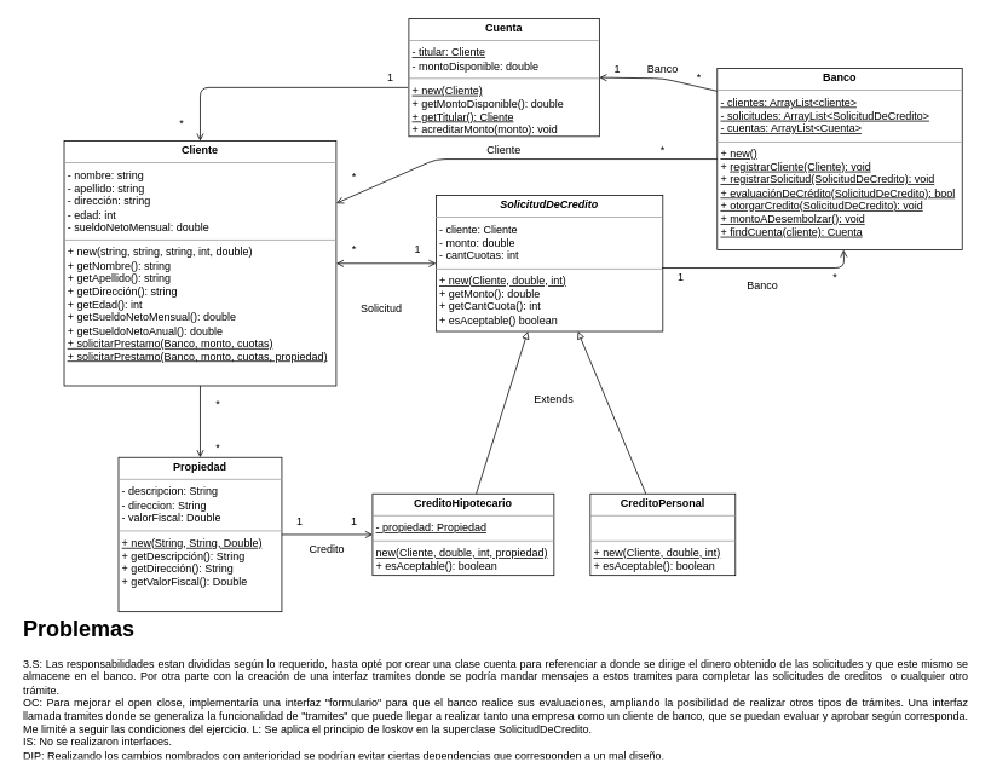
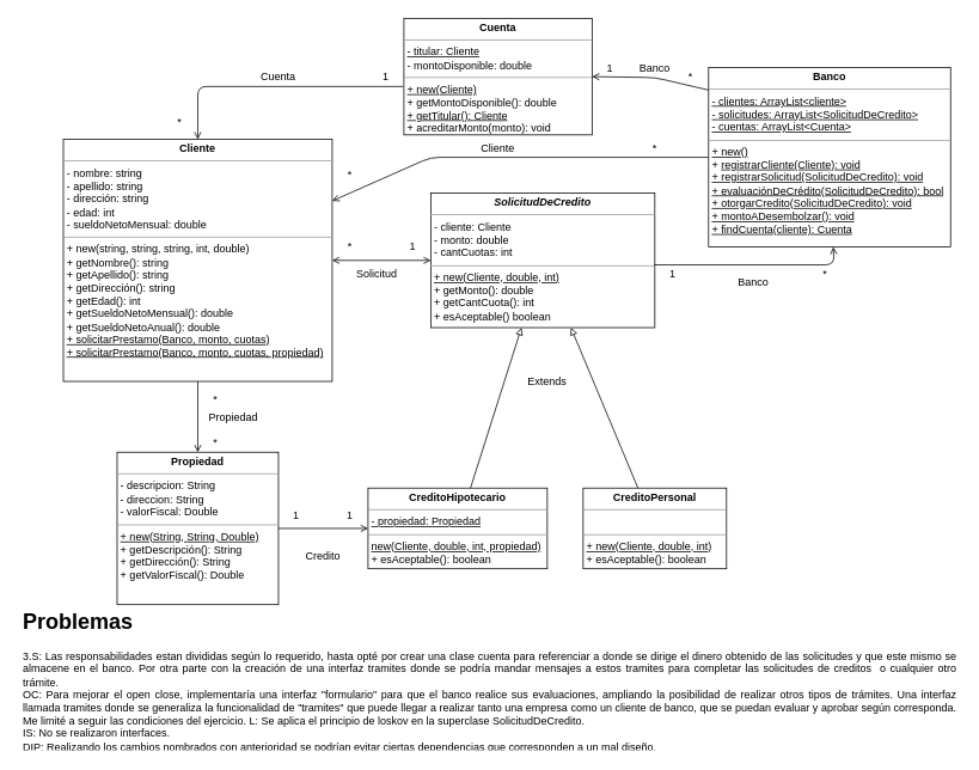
  <mxCell id="0" />
  <mxCell id="1" parent="0" />
  <mxCell id="2" value="&lt;p style=&quot;margin: 0px ; margin-top: 4px ; text-align: center&quot;&gt;&lt;b&gt;Cliente&lt;/b&gt;&lt;/p&gt;&lt;hr size=&quot;1&quot;&gt;&lt;p style=&quot;margin: 0px ; margin-left: 4px&quot;&gt;- nombre: string&lt;/p&gt;&lt;p style=&quot;margin: 0px ; margin-left: 4px&quot;&gt;- apellido: string&lt;br&gt;&lt;/p&gt;&lt;p style=&quot;margin: 0px ; margin-left: 4px&quot;&gt;- dirección: string&lt;/p&gt;&lt;p style=&quot;margin: 0px ; margin-left: 4px&quot;&gt;- edad: int&lt;/p&gt;&lt;p style=&quot;margin: 0px ; margin-left: 4px&quot;&gt;- sueldoNetoMensual: double&lt;/p&gt;&lt;hr size=&quot;1&quot;&gt;&lt;p style=&quot;margin: 0px ; margin-left: 4px&quot;&gt;+ new(string, string, string, int, double)&lt;/p&gt;&lt;p style=&quot;margin: 0px ; margin-left: 4px&quot;&gt;+ getNombre(): string&lt;/p&gt;&lt;p style=&quot;margin: 0px ; margin-left: 4px&quot;&gt;+ getApellido(): string&lt;br&gt;&lt;/p&gt;&lt;p style=&quot;margin: 0px ; margin-left: 4px&quot;&gt;+ getDirección(): string&lt;br&gt;&lt;/p&gt;&lt;p style=&quot;margin: 0px ; margin-left: 4px&quot;&gt;+ getEdad(): int&lt;br&gt;&lt;/p&gt;&lt;p style=&quot;margin: 0px ; margin-left: 4px&quot;&gt;+ getSueldoNetoMensual(): double&lt;/p&gt;&lt;p style=&quot;margin: 0px ; margin-left: 4px&quot;&gt;+ getSueldoNetoAnual(): double&lt;/p&gt;&lt;p style=&quot;margin: 0px ; margin-left: 4px&quot;&gt;&lt;u&gt;+ solicitarPrestamo(Banco, monto, cuotas)&lt;/u&gt;&lt;/p&gt;&lt;p style=&quot;margin: 0px ; margin-left: 4px&quot;&gt;&lt;u&gt;+ solicitarPrestamo(Banco, monto, cuotas, propiedad)&lt;/u&gt;&lt;/p&gt;" style="verticalAlign=top;align=left;overflow=fill;fontSize=12;fontFamily=Helvetica;html=1;" parent="1" vertex="1"><mxGeometry x="70" y="155" width="300" height="270" as="geometry" /></mxCell>
  <mxCell id="3" value="&lt;p style=&quot;margin: 0px ; margin-top: 4px ; text-align: center&quot;&gt;&lt;b&gt;Banco&lt;/b&gt;&lt;/p&gt;&lt;hr size=&quot;1&quot;&gt;&lt;p style=&quot;margin: 0px ; margin-left: 4px&quot;&gt;&lt;u&gt;- clientes: ArrayList&amp;lt;cliente&amp;gt;&lt;/u&gt;&lt;/p&gt;&lt;p style=&quot;margin: 0px ; margin-left: 4px&quot;&gt;&lt;u&gt;- solicitudes: ArrayList&amp;lt;SolicitudDeCredito&amp;gt;&lt;/u&gt;&lt;/p&gt;&lt;p style=&quot;margin: 0px ; margin-left: 4px&quot;&gt;&lt;u&gt;- cuentas: ArrayList&amp;lt;Cuenta&amp;gt;&lt;/u&gt;&lt;/p&gt;&lt;hr size=&quot;1&quot;&gt;&lt;p style=&quot;margin: 0px ; margin-left: 4px&quot;&gt;&lt;span&gt;&lt;u&gt;+ new()&lt;/u&gt;&lt;/span&gt;&lt;/p&gt;&lt;p style=&quot;margin: 0px ; margin-left: 4px&quot;&gt;+ &lt;u&gt;registrarCliente(Cliente): void&lt;/u&gt;&lt;/p&gt;&lt;p style=&quot;margin: 0px ; margin-left: 4px&quot;&gt;&lt;span&gt;&lt;u&gt;+ registrarSolicitud(SolicitudDeCredito): void&lt;/u&gt;&lt;/span&gt;&lt;/p&gt;&lt;p style=&quot;margin: 0px ; margin-left: 4px&quot;&gt;&lt;span&gt;&lt;u&gt;+ evaluaciónDeCrédito(SolicitudDeCredito): bool&lt;/u&gt;&lt;/span&gt;&lt;/p&gt;&lt;p style=&quot;margin: 0px ; margin-left: 4px&quot;&gt;&lt;u&gt;+ otorgarCredito(SolicitudDeCredito): void&lt;/u&gt;&lt;/p&gt;&lt;p style=&quot;margin: 0px ; margin-left: 4px&quot;&gt;&lt;u&gt;+ montoADesembolzar(): void&lt;/u&gt;&lt;/p&gt;&lt;p style=&quot;margin: 0px ; margin-left: 4px&quot;&gt;&lt;u&gt;+ findCuenta(cliente): Cuenta&lt;/u&gt;&lt;/p&gt;" style="verticalAlign=top;align=left;overflow=fill;fontSize=12;fontFamily=Helvetica;html=1;" parent="1" vertex="1"><mxGeometry x="790" y="75" width="270" height="200" as="geometry" /></mxCell>
  <mxCell id="4" value="&lt;p style=&quot;margin: 0px ; margin-top: 4px ; text-align: center&quot;&gt;&lt;b&gt;&lt;i&gt;SolicitudDeCredito&lt;/i&gt;&lt;/b&gt;&lt;/p&gt;&lt;hr size=&quot;1&quot;&gt;&lt;p style=&quot;margin: 0px ; margin-left: 4px&quot;&gt;- cliente: Cliente&lt;/p&gt;&lt;p style=&quot;margin: 0px ; margin-left: 4px&quot;&gt;- monto: double&lt;/p&gt;&lt;p style=&quot;margin: 0px ; margin-left: 4px&quot;&gt;- cantCuotas: int&lt;/p&gt;&lt;hr size=&quot;1&quot;&gt;&lt;p style=&quot;margin: 0px ; margin-left: 4px&quot;&gt;&lt;u&gt;+ new(Cliente, double, int)&lt;/u&gt;&lt;/p&gt;&lt;p style=&quot;margin: 0px ; margin-left: 4px&quot;&gt;+ getMonto(): double&lt;/p&gt;&lt;p style=&quot;margin: 0px ; margin-left: 4px&quot;&gt;+ getCantCuota(): int&lt;/p&gt;&lt;p style=&quot;margin: 0px ; margin-left: 4px&quot;&gt;+ esAceptable() boolean&lt;/p&gt;" style="verticalAlign=top;align=left;overflow=fill;fontSize=12;fontFamily=Helvetica;html=1;" parent="1" vertex="1"><mxGeometry x="480" y="215" width="250" height="150" as="geometry" /></mxCell>
  <mxCell id="5" value="&lt;p style=&quot;margin: 0px ; margin-top: 4px ; text-align: center&quot;&gt;&lt;b&gt;CreditoPersonal&lt;/b&gt;&lt;/p&gt;&lt;hr size=&quot;1&quot;&gt;&lt;p style=&quot;margin: 0px ; margin-left: 4px&quot;&gt;&lt;br&gt;&lt;/p&gt;&lt;hr size=&quot;1&quot;&gt;&lt;p style=&quot;margin: 0px 0px 0px 4px&quot;&gt;&lt;u&gt;+ new(Cliente, double, int)&lt;/u&gt;&lt;/p&gt;&lt;p style=&quot;margin: 0px ; margin-left: 4px&quot;&gt;+ esAceptable(): boolean&lt;/p&gt;" style="verticalAlign=top;align=left;overflow=fill;fontSize=12;fontFamily=Helvetica;html=1;" parent="1" vertex="1"><mxGeometry x="650" y="544" width="160" height="90" as="geometry" /></mxCell>
  <mxCell id="6" value="&lt;p style=&quot;margin: 0px ; margin-top: 4px ; text-align: center&quot;&gt;&lt;b&gt;CreditoHipotecario&lt;/b&gt;&lt;/p&gt;&lt;hr size=&quot;1&quot;&gt;&lt;p style=&quot;margin: 0px ; margin-left: 4px&quot;&gt;&lt;u&gt;- propiedad: Propiedad&lt;/u&gt;&lt;/p&gt;&lt;hr size=&quot;1&quot;&gt;&lt;p style=&quot;margin: 0px ; margin-left: 4px&quot;&gt;&lt;u&gt;new(Cliente, double, int, propiedad)&lt;/u&gt;&lt;/p&gt;&lt;p style=&quot;margin: 0px ; margin-left: 4px&quot;&gt;+ esAceptable(): boolean&lt;/p&gt;" style="verticalAlign=top;align=left;overflow=fill;fontSize=12;fontFamily=Helvetica;html=1;" parent="1" vertex="1"><mxGeometry x="410" y="544" width="200" height="90" as="geometry" /></mxCell>
  <mxCell id="7" value="&lt;p style=&quot;margin: 0px ; margin-top: 4px ; text-align: center&quot;&gt;&lt;b&gt;Propiedad&lt;/b&gt;&lt;/p&gt;&lt;hr size=&quot;1&quot;&gt;&lt;p style=&quot;margin: 0px ; margin-left: 4px&quot;&gt;- descripcion: String&lt;/p&gt;&lt;p style=&quot;margin: 0px ; margin-left: 4px&quot;&gt;- direccion: String&lt;/p&gt;&lt;p style=&quot;margin: 0px ; margin-left: 4px&quot;&gt;- valorFiscal: Double&lt;/p&gt;&lt;hr size=&quot;1&quot;&gt;&lt;p style=&quot;margin: 0px ; margin-left: 4px&quot;&gt;&lt;u&gt;+ new(String, String, Double)&lt;/u&gt;&lt;/p&gt;&lt;p style=&quot;margin: 0px ; margin-left: 4px&quot;&gt;+ getDescripción(): String&lt;/p&gt;&lt;p style=&quot;margin: 0px ; margin-left: 4px&quot;&gt;+ getDirección(): String&lt;br&gt;&lt;/p&gt;&lt;p style=&quot;margin: 0px ; margin-left: 4px&quot;&gt;+ getValorFiscal(): Double&lt;/p&gt;" style="verticalAlign=top;align=left;overflow=fill;fontSize=12;fontFamily=Helvetica;html=1;" parent="1" vertex="1"><mxGeometry x="130" y="504" width="180" height="170" as="geometry" /></mxCell>
  <mxCell id="8" value="" style="endArrow=block;html=1;startArrow=none;startFill=0;endFill=0;" parent="1" source="5" target="4" edge="1"><mxGeometry width="50" height="50" relative="1" as="geometry"><mxPoint x="330" y="445" as="sourcePoint" /><mxPoint x="380" y="395" as="targetPoint" /></mxGeometry></mxCell>
  <mxCell id="9" value="" style="endArrow=block;html=1;startArrow=none;startFill=0;endFill=0;" parent="1" source="6" target="4" edge="1"><mxGeometry width="50" height="50" relative="1" as="geometry"><mxPoint x="507.143" y="465" as="sourcePoint" /><mxPoint x="541.429" y="375" as="targetPoint" /></mxGeometry></mxCell>
  <mxCell id="10" value="1" style="text;html=1;strokeColor=none;fillColor=none;align=center;verticalAlign=middle;whiteSpace=wrap;rounded=0;" parent="1" vertex="1"><mxGeometry x="440" y="265" width="40" height="20" as="geometry" /></mxCell>
  <mxCell id="11" value="*" style="text;html=1;strokeColor=none;fillColor=none;align=center;verticalAlign=middle;whiteSpace=wrap;rounded=0;" parent="1" vertex="1"><mxGeometry x="370" y="265" width="40" height="20" as="geometry" /></mxCell>
- <mxCell id="12" value="Solicitud" style="text;html=1;strokeColor=none;fillColor=none;align=center;verticalAlign=middle;whiteSpace=wrap;rounded=0;" parent="1" vertex="1"><mxGeometry x="400" y="330" width="40" height="20" as="geometry" /></mxCell>
+ <mxCell id="12" value="Solicitud" style="text;html=1;strokeColor=none;fillColor=none;align=center;verticalAlign=middle;whiteSpace=wrap;rounded=0;" parent="1" vertex="1"><mxGeometry x="400" y="295" width="40" height="20" as="geometry" /></mxCell>
  <mxCell id="13" value="" style="endArrow=open;html=1;endFill=0;" parent="1" source="2" target="7" edge="1"><mxGeometry width="50" height="50" relative="1" as="geometry"><mxPoint x="600" y="475" as="sourcePoint" /><mxPoint x="650" y="425" as="targetPoint" /></mxGeometry></mxCell>
  <mxCell id="14" value="" style="endArrow=open;html=1;endFill=0;" parent="1" source="7" target="6" edge="1"><mxGeometry width="50" height="50" relative="1" as="geometry"><mxPoint x="230" y="435" as="sourcePoint" /><mxPoint x="230" y="514" as="targetPoint" /></mxGeometry></mxCell>
  <mxCell id="15" value="" style="endArrow=open;html=1;endFill=0;startArrow=open;startFill=0;" parent="1" source="2" target="4" edge="1"><mxGeometry width="50" height="50" relative="1" as="geometry"><mxPoint x="320" y="599" as="sourcePoint" /><mxPoint x="430" y="405" as="targetPoint" /></mxGeometry></mxCell>
  <mxCell id="16" value="" style="endArrow=open;html=1;endFill=0;" parent="1" source="3" target="2" edge="1"><mxGeometry width="50" height="50" relative="1" as="geometry"><mxPoint x="380" y="300" as="sourcePoint" /><mxPoint x="490" y="300" as="targetPoint" /><Array as="points"><mxPoint x="480" y="175" /></Array></mxGeometry></mxCell>
  <mxCell id="17" value="*" style="text;html=1;strokeColor=none;fillColor=none;align=center;verticalAlign=middle;whiteSpace=wrap;rounded=0;" parent="1" vertex="1"><mxGeometry x="370" y="185" width="40" height="20" as="geometry" /></mxCell>
  <mxCell id="18" value="*" style="text;html=1;strokeColor=none;fillColor=none;align=center;verticalAlign=middle;whiteSpace=wrap;rounded=0;" parent="1" vertex="1"><mxGeometry x="710" y="155" width="40" height="20" as="geometry" /></mxCell>
  <mxCell id="19" value="Cliente" style="text;html=1;strokeColor=none;fillColor=none;align=center;verticalAlign=middle;whiteSpace=wrap;rounded=0;" parent="1" vertex="1"><mxGeometry x="535" y="155" width="40" height="20" as="geometry" /></mxCell>
  <mxCell id="20" value="*" style="text;html=1;strokeColor=none;fillColor=none;align=center;verticalAlign=middle;whiteSpace=wrap;rounded=0;" parent="1" vertex="1"><mxGeometry x="220" y="435" width="40" height="20" as="geometry" /></mxCell>
  <mxCell id="21" value="*" style="text;html=1;strokeColor=none;fillColor=none;align=center;verticalAlign=middle;whiteSpace=wrap;rounded=0;" parent="1" vertex="1"><mxGeometry x="220" y="484" width="40" height="20" as="geometry" /></mxCell>
- <mxCell id="23" value="Credito" style="text;html=1;strokeColor=none;fillColor=none;align=center;verticalAlign=middle;whiteSpace=wrap;rounded=0;" parent="1" vertex="1"><mxGeometry x="330" y="595" width="60" height="20" as="geometry" /></mxCell>
+ <mxCell id="22" value="Propiedad" style="text;html=1;strokeColor=none;fillColor=none;align=center;verticalAlign=middle;whiteSpace=wrap;rounded=0;" parent="1" vertex="1"><mxGeometry x="230" y="455" width="60" height="20" as="geometry" /></mxCell>
+ <mxCell id="23" value="Credito" style="text;html=1;strokeColor=none;fillColor=none;align=center;verticalAlign=middle;whiteSpace=wrap;rounded=0;" parent="1" vertex="1"><mxGeometry x="330" y="610" width="60" height="20" as="geometry" /></mxCell>
  <mxCell id="24" value="1" style="text;html=1;strokeColor=none;fillColor=none;align=center;verticalAlign=middle;whiteSpace=wrap;rounded=0;" parent="1" vertex="1"><mxGeometry x="310" y="565" width="40" height="20" as="geometry" /></mxCell>
  <mxCell id="25" value="1" style="text;html=1;strokeColor=none;fillColor=none;align=center;verticalAlign=middle;whiteSpace=wrap;rounded=0;" parent="1" vertex="1"><mxGeometry x="370" y="565" width="40" height="20" as="geometry" /></mxCell>
  <mxCell id="26" value="" style="endArrow=open;html=1;endFill=0;" parent="1" target="3" edge="1"><mxGeometry width="50" height="50" relative="1" as="geometry"><mxPoint x="729" y="295" as="sourcePoint" /><mxPoint x="230" y="514" as="targetPoint" /><Array as="points"><mxPoint x="930" y="295" /></Array></mxGeometry></mxCell>
  <mxCell id="27" value="*" style="text;html=1;strokeColor=none;fillColor=none;align=center;verticalAlign=middle;whiteSpace=wrap;rounded=0;" parent="1" vertex="1"><mxGeometry x="900" y="295" width="40" height="20" as="geometry" /></mxCell>
  <mxCell id="28" value="1" style="text;html=1;strokeColor=none;fillColor=none;align=center;verticalAlign=middle;whiteSpace=wrap;rounded=0;" parent="1" vertex="1"><mxGeometry x="730" y="295" width="40" height="20" as="geometry" /></mxCell>
  <mxCell id="29" value="Banco" style="text;html=1;strokeColor=none;fillColor=none;align=center;verticalAlign=middle;whiteSpace=wrap;rounded=0;" parent="1" vertex="1"><mxGeometry x="820" y="305" width="40" height="20" as="geometry" /></mxCell>
  <mxCell id="30" value="&lt;h1 style=&quot;text-align: justify&quot;&gt;Problemas&lt;/h1&gt;&lt;p&gt;&lt;/p&gt;&lt;div style=&quot;text-align: justify&quot;&gt;&lt;span&gt;3.&lt;/span&gt;&lt;span&gt;S: Las responsabilidades estan divididas según lo requerido, hasta opté por crear una clase cuenta para referenciar a donde se dirige el dinero obtenido de las solicitudes y que este mismo se almacene en el banco. Por otra parte con la creación de una interfaz tramites donde se podría mandar mensajes a estos tramites para completar las solicitudes de creditos&amp;nbsp; o cualquier otro trámite.&lt;/span&gt;&lt;/div&gt;&lt;div style=&quot;text-align: justify&quot;&gt;&lt;span&gt;OC: Para mejorar el open close, implementaría una interfaz &quot;formulario&quot; para que el banco realice sus evaluaciones, ampliando la posibilidad de realizar otros tipos de trámites. Una interfaz llamada tramites donde se generaliza la funcionalidad de &quot;tramites&quot; que puede llegar a realizar tanto una empresa como un cliente de banco, que se puedan evaluar y aprobar según corresponda. Me limité a seguir las condiciones del ejercicio. L: Se aplica el principio de loskov en la superclase SolicitudDeCredito.&amp;nbsp;&lt;/span&gt;&lt;/div&gt;&lt;div style=&quot;text-align: justify&quot;&gt;&lt;span&gt;IS: No se realizaron interfaces.&amp;nbsp;&lt;/span&gt;&lt;/div&gt;&lt;div style=&quot;text-align: justify&quot;&gt;&lt;span&gt;DIP: Realizando los cambios nombrados con anterioridad se podrían evitar ciertas dependencias que corresponden a un mal diseño.&lt;/span&gt;&lt;/div&gt;&lt;p&gt;&lt;/p&gt;" style="text;html=1;strokeColor=none;fillColor=none;spacing=5;spacingTop=-20;whiteSpace=wrap;overflow=hidden;rounded=0;" parent="1" vertex="1"><mxGeometry x="20" y="674" width="1050" height="163" as="geometry" /></mxCell>
  <mxCell id="31" value="&lt;p style=&quot;margin: 0px ; margin-top: 4px ; text-align: center&quot;&gt;&lt;b&gt;Cuenta&lt;/b&gt;&lt;/p&gt;&lt;hr size=&quot;1&quot;&gt;&lt;p style=&quot;margin: 0px ; margin-left: 4px&quot;&gt;&lt;u&gt;- titular: Cliente&lt;/u&gt;&lt;/p&gt;&lt;p style=&quot;margin: 0px ; margin-left: 4px&quot;&gt;- montoDisponible: double&lt;/p&gt;&lt;hr size=&quot;1&quot;&gt;&lt;p style=&quot;margin: 0px ; margin-left: 4px&quot;&gt;&lt;u&gt;+ new(Cliente)&lt;/u&gt;&lt;/p&gt;&lt;p style=&quot;margin: 0px ; margin-left: 4px&quot;&gt;+ getMontoDisponible(): double&lt;/p&gt;&lt;p style=&quot;margin: 0px ; margin-left: 4px&quot;&gt;&lt;u&gt;+ getTitular(): Cliente&lt;/u&gt;&lt;/p&gt;&lt;p style=&quot;margin: 0px ; margin-left: 4px&quot;&gt;+ acreditarMonto(monto): void&lt;/p&gt;&lt;p style=&quot;margin: 0px ; margin-left: 4px&quot;&gt;&lt;br&gt;&lt;/p&gt;" style="verticalAlign=top;align=left;overflow=fill;fontSize=12;fontFamily=Helvetica;html=1;" parent="1" vertex="1"><mxGeometry x="450" y="20" width="210" height="130" as="geometry" /></mxCell>
  <mxCell id="32" value="" style="endArrow=open;html=1;endFill=0;exitX=0;exitY=0.125;exitDx=0;exitDy=0;exitPerimeter=0;entryX=1;entryY=0.5;entryDx=0;entryDy=0;" parent="1" source="3" target="31" edge="1"><mxGeometry width="50" height="50" relative="1" as="geometry"><mxPoint x="800" y="185" as="sourcePoint" /><mxPoint x="380" y="233.654" as="targetPoint" /><Array as="points"><mxPoint x="730" y="86" /></Array></mxGeometry></mxCell>
  <mxCell id="33" value="" style="endArrow=open;html=1;endFill=0;entryX=0.5;entryY=0;entryDx=0;entryDy=0;" parent="1" target="2" edge="1"><mxGeometry width="50" height="50" relative="1" as="geometry"><mxPoint x="449" y="96" as="sourcePoint" /><mxPoint x="250" y="61" as="targetPoint" /><Array as="points"><mxPoint x="220" y="96" /></Array></mxGeometry></mxCell>
  <mxCell id="34" value="*" style="text;html=1;strokeColor=none;fillColor=none;align=center;verticalAlign=middle;whiteSpace=wrap;rounded=0;" parent="1" vertex="1"><mxGeometry x="180" y="126" width="40" height="20" as="geometry" /></mxCell>
  <mxCell id="35" value="*" style="text;html=1;strokeColor=none;fillColor=none;align=center;verticalAlign=middle;whiteSpace=wrap;rounded=0;" parent="1" vertex="1"><mxGeometry x="750" y="75" width="40" height="20" as="geometry" /></mxCell>
  <mxCell id="36" value="1" style="text;html=1;strokeColor=none;fillColor=none;align=center;verticalAlign=middle;whiteSpace=wrap;rounded=0;" parent="1" vertex="1"><mxGeometry x="660" y="66" width="40" height="20" as="geometry" /></mxCell>
  <mxCell id="37" value="1" style="text;html=1;strokeColor=none;fillColor=none;align=center;verticalAlign=middle;whiteSpace=wrap;rounded=0;" parent="1" vertex="1"><mxGeometry x="410" y="75" width="40" height="20" as="geometry" /></mxCell>
+ <mxCell id="38" value="Cuenta" style="text;html=1;strokeColor=none;fillColor=none;align=center;verticalAlign=middle;whiteSpace=wrap;rounded=0;" parent="1" vertex="1"><mxGeometry x="290" y="75" width="40" height="20" as="geometry" /></mxCell>
  <mxCell id="39" value="Banco" style="text;html=1;strokeColor=none;fillColor=none;align=center;verticalAlign=middle;whiteSpace=wrap;rounded=0;" parent="1" vertex="1"><mxGeometry x="710" y="66" width="40" height="20" as="geometry" /></mxCell>
- <mxCell id="40" value="Extends" style="text;html=1;strokeColor=none;fillColor=none;align=center;verticalAlign=middle;whiteSpace=wrap;rounded=0;" parent="1" vertex="1"><mxGeometry x="590" y="430" width="40" height="20" as="geometry" /></mxCell>
+ <mxCell id="40" value="Extends" style="text;html=1;strokeColor=none;fillColor=none;align=center;verticalAlign=middle;whiteSpace=wrap;rounded=0;" parent="1" vertex="1"><mxGeometry x="590" y="415" width="40" height="20" as="geometry" /></mxCell>
